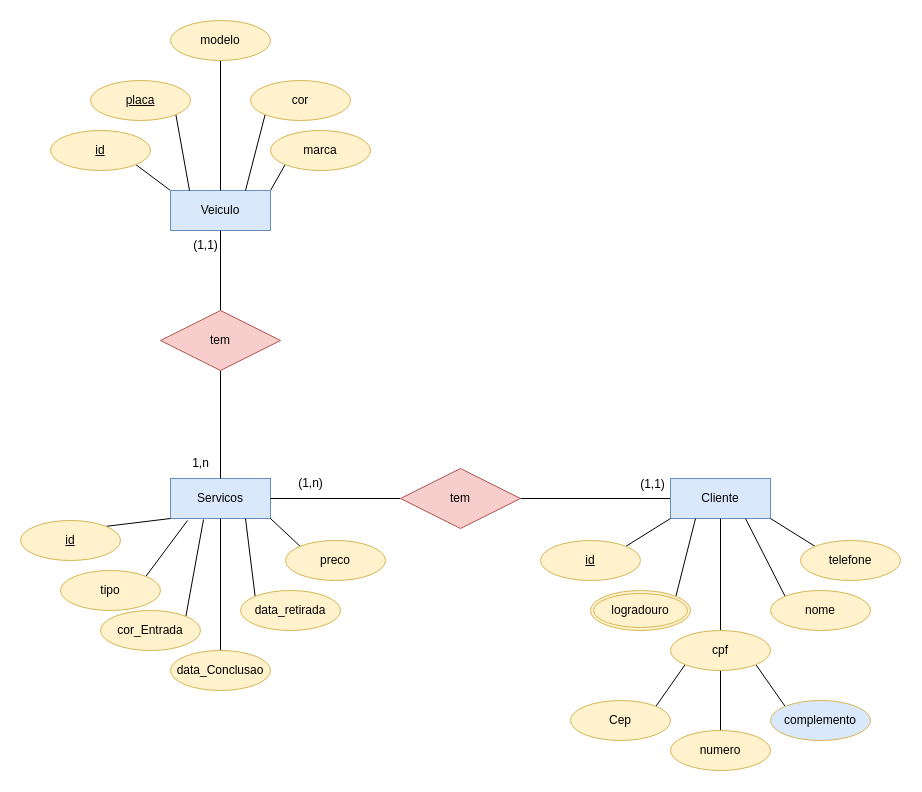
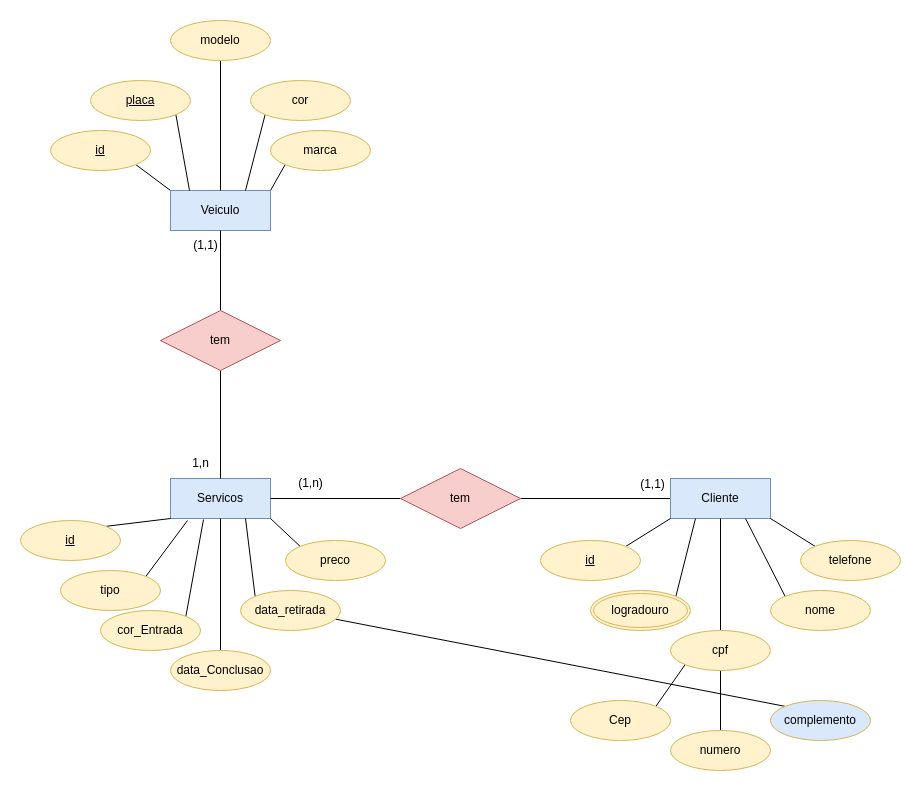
  <mxCell id="0" />
  <mxCell id="1" parent="0" />
  <mxCell id="2" value="Servicos" style="whiteSpace=wrap;html=1;align=center;fillColor=#dae8fc;strokeColor=#6c8ebf;" vertex="1" parent="1"><mxGeometry x="170" y="478" width="100" height="40" as="geometry" /></mxCell>
  <mxCell id="3" style="rounded=0;orthogonalLoop=1;jettySize=auto;html=1;exitX=1;exitY=0;exitDx=0;exitDy=0;entryX=0;entryY=1;entryDx=0;entryDy=0;endArrow=none;endFill=0;" edge="1" parent="1" source="4" target="2"><mxGeometry relative="1" as="geometry" /></mxCell>
  <mxCell id="4" value="id&lt;br&gt;" style="ellipse;whiteSpace=wrap;html=1;align=center;fontStyle=4;fillColor=#fff2cc;strokeColor=#d6b656;" vertex="1" parent="1"><mxGeometry x="20" y="520" width="100" height="40" as="geometry" /></mxCell>
  <mxCell id="5" style="rounded=0;orthogonalLoop=1;jettySize=auto;html=1;exitX=0;exitY=0.5;exitDx=0;exitDy=0;endArrow=none;endFill=0;" edge="1" parent="1" source="6" target="24"><mxGeometry relative="1" as="geometry" /></mxCell>
  <mxCell id="6" value="Cliente" style="whiteSpace=wrap;html=1;align=center;fillColor=#dae8fc;strokeColor=#6c8ebf;" vertex="1" parent="1"><mxGeometry x="670" y="478" width="100" height="40" as="geometry" /></mxCell>
  <mxCell id="7" style="rounded=0;orthogonalLoop=1;jettySize=auto;html=1;exitX=1;exitY=0;exitDx=0;exitDy=0;entryX=0;entryY=1;entryDx=0;entryDy=0;endArrow=none;endFill=0;" edge="1" parent="1" target="6"><mxGeometry relative="1" as="geometry"><mxPoint x="625.355" y="545.858" as="sourcePoint" /></mxGeometry></mxCell>
  <mxCell id="8" value="id" style="ellipse;whiteSpace=wrap;html=1;align=center;fontStyle=4;fillColor=#fff2cc;strokeColor=#d6b656;" vertex="1" parent="1"><mxGeometry x="540" y="540" width="100" height="40" as="geometry" /></mxCell>
  <mxCell id="9" style="rounded=0;orthogonalLoop=1;jettySize=auto;html=1;exitX=1;exitY=0;exitDx=0;exitDy=0;entryX=0.25;entryY=1;entryDx=0;entryDy=0;endArrow=none;endFill=0;" edge="1" parent="1" source="10" target="6"><mxGeometry relative="1" as="geometry" /></mxCell>
  <mxCell id="10" value="logradouro" style="ellipse;shape=doubleEllipse;margin=3;whiteSpace=wrap;html=1;align=center;fillColor=#fff2cc;strokeColor=#d6b656;" vertex="1" parent="1"><mxGeometry x="590" y="590" width="100" height="40" as="geometry" /></mxCell>
  <mxCell id="11" style="rounded=0;orthogonalLoop=1;jettySize=auto;html=1;exitX=1;exitY=0;exitDx=0;exitDy=0;entryX=0;entryY=1;entryDx=0;entryDy=0;endArrow=none;endFill=0;" edge="1" parent="1" source="12" target="18"><mxGeometry relative="1" as="geometry" /></mxCell>
  <mxCell id="12" value="Cep" style="ellipse;whiteSpace=wrap;html=1;align=center;fillColor=#fff2cc;strokeColor=#d6b656;" vertex="1" parent="1"><mxGeometry x="570" y="700" width="100" height="40" as="geometry" /></mxCell>
  <mxCell id="13" style="edgeStyle=orthogonalEdgeStyle;rounded=0;orthogonalLoop=1;jettySize=auto;html=1;exitX=0.5;exitY=0;exitDx=0;exitDy=0;entryX=0.5;entryY=1;entryDx=0;entryDy=0;endArrow=none;endFill=0;" edge="1" parent="1" source="14" target="18"><mxGeometry relative="1" as="geometry" /></mxCell>
  <mxCell id="14" value="numero" style="ellipse;whiteSpace=wrap;html=1;align=center;fillColor=#fff2cc;strokeColor=#d6b656;" vertex="1" parent="1"><mxGeometry x="670" y="730" width="100" height="40" as="geometry" /></mxCell>
- <mxCell id="15" style="rounded=0;orthogonalLoop=1;jettySize=auto;html=1;exitX=0;exitY=0;exitDx=0;exitDy=0;entryX=1;entryY=1;entryDx=0;entryDy=0;endArrow=none;endFill=0;" edge="1" parent="1" source="16" target="18"><mxGeometry relative="1" as="geometry" /></mxCell>
+ <mxCell id="15" style="rounded=0;orthogonalLoop=1;jettySize=auto;html=1;exitX=0;exitY=0;exitDx=0;exitDy=0;endArrow=none;endFill=0;" edge="1" parent="1" source="16" target="34"><mxGeometry relative="1" as="geometry" /></mxCell>
  <mxCell id="16" value="complemento" style="ellipse;whiteSpace=wrap;html=1;align=center;fillColor=#dae8fc;strokeColor=#d6b656;" vertex="1" parent="1"><mxGeometry x="770" y="700" width="100" height="40" as="geometry" /></mxCell>
  <mxCell id="17" style="edgeStyle=orthogonalEdgeStyle;rounded=0;orthogonalLoop=1;jettySize=auto;html=1;exitX=0.5;exitY=0;exitDx=0;exitDy=0;entryX=0.5;entryY=1;entryDx=0;entryDy=0;endArrow=none;endFill=0;" edge="1" parent="1" source="18" target="6"><mxGeometry relative="1" as="geometry" /></mxCell>
  <mxCell id="18" value="cpf" style="ellipse;whiteSpace=wrap;html=1;align=center;fillColor=#fff2cc;strokeColor=#d6b656;" vertex="1" parent="1"><mxGeometry x="670" y="630" width="100" height="40" as="geometry" /></mxCell>
  <mxCell id="19" style="rounded=0;orthogonalLoop=1;jettySize=auto;html=1;exitX=0;exitY=0;exitDx=0;exitDy=0;entryX=0.75;entryY=1;entryDx=0;entryDy=0;endArrow=none;endFill=0;" edge="1" parent="1" source="20" target="6"><mxGeometry relative="1" as="geometry" /></mxCell>
  <mxCell id="20" value="nome" style="ellipse;whiteSpace=wrap;html=1;align=center;fillColor=#fff2cc;strokeColor=#d6b656;" vertex="1" parent="1"><mxGeometry x="770" y="590" width="100" height="40" as="geometry" /></mxCell>
  <mxCell id="21" style="rounded=0;orthogonalLoop=1;jettySize=auto;html=1;exitX=0;exitY=0;exitDx=0;exitDy=0;entryX=1;entryY=1;entryDx=0;entryDy=0;endArrow=none;endFill=0;" edge="1" parent="1" source="22" target="6"><mxGeometry relative="1" as="geometry" /></mxCell>
  <mxCell id="22" value="telefone" style="ellipse;whiteSpace=wrap;html=1;align=center;fillColor=#fff2cc;strokeColor=#d6b656;" vertex="1" parent="1"><mxGeometry x="800" y="540" width="100" height="40" as="geometry" /></mxCell>
  <mxCell id="23" style="rounded=0;orthogonalLoop=1;jettySize=auto;html=1;exitX=0;exitY=0.5;exitDx=0;exitDy=0;endArrow=none;endFill=0;" edge="1" parent="1" source="24" target="2"><mxGeometry relative="1" as="geometry" /></mxCell>
  <mxCell id="24" value="tem" style="shape=rhombus;perimeter=rhombusPerimeter;whiteSpace=wrap;html=1;align=center;fillColor=#f8cecc;strokeColor=#b85450;" vertex="1" parent="1"><mxGeometry x="400" y="468" width="120" height="60" as="geometry" /></mxCell>
  <mxCell id="25" value="(1,1)" style="text;html=1;align=center;verticalAlign=middle;resizable=0;points=[];autosize=1;strokeColor=none;fillColor=none;" vertex="1" parent="1"><mxGeometry x="627" y="469" width="50" height="30" as="geometry" /></mxCell>
  <mxCell id="26" value="(1,n)" style="text;html=1;align=center;verticalAlign=middle;resizable=0;points=[];autosize=1;strokeColor=none;fillColor=none;" vertex="1" parent="1"><mxGeometry x="285" y="468" width="50" height="30" as="geometry" /></mxCell>
  <mxCell id="27" style="rounded=0;orthogonalLoop=1;jettySize=auto;html=1;exitX=1;exitY=0;exitDx=0;exitDy=0;entryX=0.17;entryY=1.05;entryDx=0;entryDy=0;entryPerimeter=0;endArrow=none;endFill=0;" edge="1" parent="1" source="28" target="2"><mxGeometry relative="1" as="geometry" /></mxCell>
  <mxCell id="28" value="tipo" style="ellipse;whiteSpace=wrap;html=1;align=center;fillColor=#fff2cc;strokeColor=#d6b656;" vertex="1" parent="1"><mxGeometry x="60" y="570" width="100" height="40" as="geometry" /></mxCell>
  <mxCell id="29" style="rounded=0;orthogonalLoop=1;jettySize=auto;html=1;exitX=1;exitY=0;exitDx=0;exitDy=0;entryX=0.33;entryY=1.025;entryDx=0;entryDy=0;entryPerimeter=0;endArrow=none;endFill=0;" edge="1" parent="1" source="30" target="2"><mxGeometry relative="1" as="geometry" /></mxCell>
  <mxCell id="30" value="cor_Entrada" style="ellipse;whiteSpace=wrap;html=1;align=center;fillColor=#fff2cc;strokeColor=#d6b656;" vertex="1" parent="1"><mxGeometry x="100" y="610" width="100" height="40" as="geometry" /></mxCell>
  <mxCell id="31" style="rounded=0;orthogonalLoop=1;jettySize=auto;html=1;exitX=0.5;exitY=0;exitDx=0;exitDy=0;entryX=0.5;entryY=1;entryDx=0;entryDy=0;endArrow=none;endFill=0;" edge="1" parent="1" source="32" target="2"><mxGeometry relative="1" as="geometry" /></mxCell>
  <mxCell id="32" value="data_Conclusao" style="ellipse;whiteSpace=wrap;html=1;align=center;fillColor=#fff2cc;strokeColor=#d6b656;" vertex="1" parent="1"><mxGeometry x="170" y="650" width="100" height="40" as="geometry" /></mxCell>
  <mxCell id="33" style="rounded=0;orthogonalLoop=1;jettySize=auto;html=1;exitX=0;exitY=0;exitDx=0;exitDy=0;entryX=0.75;entryY=1;entryDx=0;entryDy=0;endArrow=none;endFill=0;" edge="1" parent="1" source="34" target="2"><mxGeometry relative="1" as="geometry" /></mxCell>
  <mxCell id="34" value="data_retirada" style="ellipse;whiteSpace=wrap;html=1;align=center;fillColor=#fff2cc;strokeColor=#d6b656;" vertex="1" parent="1"><mxGeometry x="240" y="590" width="100" height="40" as="geometry" /></mxCell>
  <mxCell id="35" style="rounded=0;orthogonalLoop=1;jettySize=auto;html=1;exitX=0;exitY=0;exitDx=0;exitDy=0;entryX=1;entryY=1;entryDx=0;entryDy=0;endArrow=none;endFill=0;" edge="1" parent="1" source="36" target="2"><mxGeometry relative="1" as="geometry" /></mxCell>
  <mxCell id="36" value="preco" style="ellipse;whiteSpace=wrap;html=1;align=center;fillColor=#fff2cc;strokeColor=#d6b656;" vertex="1" parent="1"><mxGeometry x="285" y="540" width="100" height="40" as="geometry" /></mxCell>
  <mxCell id="37" style="rounded=0;orthogonalLoop=1;jettySize=auto;html=1;exitX=0;exitY=0;exitDx=0;exitDy=0;entryX=1;entryY=1;entryDx=0;entryDy=0;endArrow=none;endFill=0;" edge="1" parent="1" source="39" target="40"><mxGeometry relative="1" as="geometry" /></mxCell>
  <mxCell id="38" style="rounded=0;orthogonalLoop=1;jettySize=auto;html=1;exitX=1;exitY=0;exitDx=0;exitDy=0;entryX=0;entryY=1;entryDx=0;entryDy=0;endArrow=none;endFill=0;" edge="1" parent="1" source="39" target="50"><mxGeometry relative="1" as="geometry" /></mxCell>
  <mxCell id="39" value="Veiculo" style="whiteSpace=wrap;html=1;align=center;fillColor=#dae8fc;strokeColor=#6c8ebf;" vertex="1" parent="1"><mxGeometry x="170" y="190" width="100" height="40" as="geometry" /></mxCell>
  <mxCell id="40" value="id&lt;br&gt;" style="ellipse;whiteSpace=wrap;html=1;align=center;fontStyle=4;fillColor=#fff2cc;strokeColor=#d6b656;" vertex="1" parent="1"><mxGeometry x="50" y="130" width="100" height="40" as="geometry" /></mxCell>
  <mxCell id="41" style="rounded=0;orthogonalLoop=1;jettySize=auto;html=1;exitX=1;exitY=1;exitDx=0;exitDy=0;entryX=0.19;entryY=0;entryDx=0;entryDy=0;entryPerimeter=0;endArrow=none;endFill=0;" edge="1" parent="1" source="42" target="39"><mxGeometry relative="1" as="geometry" /></mxCell>
  <mxCell id="42" value="placa" style="ellipse;whiteSpace=wrap;html=1;align=center;fontStyle=4;fillColor=#fff2cc;strokeColor=#d6b656;" vertex="1" parent="1"><mxGeometry x="90" width="100" height="40" as="geometry" y="80" /></mxCell>
  <mxCell id="43" style="rounded=0;orthogonalLoop=1;jettySize=auto;html=1;exitX=0.5;exitY=1;exitDx=0;exitDy=0;endArrow=none;endFill=0;" edge="1" parent="1" source="44" target="39"><mxGeometry relative="1" as="geometry" /></mxCell>
  <mxCell id="44" value="modelo" style="ellipse;whiteSpace=wrap;html=1;align=center;fillColor=#fff2cc;strokeColor=#d6b656;" vertex="1" parent="1"><mxGeometry x="170" y="20" width="100" height="40" as="geometry" /></mxCell>
  <mxCell id="45" style="rounded=0;orthogonalLoop=1;jettySize=auto;html=1;exitX=0;exitY=1;exitDx=0;exitDy=0;entryX=0.75;entryY=0;entryDx=0;entryDy=0;endArrow=none;endFill=0;" edge="1" parent="1" source="46" target="39"><mxGeometry relative="1" as="geometry" /></mxCell>
  <mxCell id="46" value="cor" style="ellipse;whiteSpace=wrap;html=1;align=center;fillColor=#fff2cc;strokeColor=#d6b656;" vertex="1" parent="1"><mxGeometry x="250" width="100" height="40" as="geometry" y="80" /></mxCell>
  <mxCell id="47" style="rounded=0;orthogonalLoop=1;jettySize=auto;html=1;exitX=0.5;exitY=1;exitDx=0;exitDy=0;entryX=0.5;entryY=0;entryDx=0;entryDy=0;endArrow=none;endFill=0;" edge="1" parent="1" source="49" target="2"><mxGeometry relative="1" as="geometry" /></mxCell>
  <mxCell id="48" style="rounded=0;orthogonalLoop=1;jettySize=auto;html=1;exitX=0.5;exitY=0;exitDx=0;exitDy=0;entryX=0.5;entryY=1;entryDx=0;entryDy=0;endArrow=none;endFill=0;" edge="1" parent="1" source="49" target="39"><mxGeometry relative="1" as="geometry" /></mxCell>
  <mxCell id="49" value="tem" style="shape=rhombus;perimeter=rhombusPerimeter;whiteSpace=wrap;html=1;align=center;fillColor=#f8cecc;strokeColor=#b85450;" vertex="1" parent="1"><mxGeometry x="160" y="310" width="120" height="60" as="geometry" /></mxCell>
  <mxCell id="50" value="marca" style="ellipse;whiteSpace=wrap;html=1;align=center;fillColor=#fff2cc;strokeColor=#d6b656;" vertex="1" parent="1"><mxGeometry x="270" y="130" width="100" height="40" as="geometry" /></mxCell>
  <mxCell id="51" value="(1,1)" style="text;html=1;align=center;verticalAlign=middle;resizable=0;points=[];autosize=1;strokeColor=none;fillColor=none;" vertex="1" parent="1"><mxGeometry x="180" y="230" width="50" height="30" as="geometry" /></mxCell>
  <mxCell id="52" value="1,n" style="text;html=1;align=center;verticalAlign=middle;resizable=0;points=[];autosize=1;strokeColor=none;fillColor=none;" vertex="1" parent="1"><mxGeometry x="180" y="448" width="40" height="30" as="geometry" /></mxCell>
